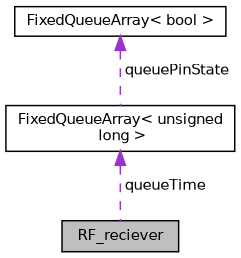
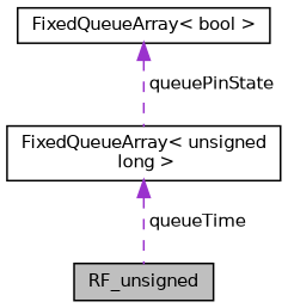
  digraph {
    node [color=black fillcolor=white fontname=Helvetica fontsize=10 shape=record style=filled]
    edge [color=darkorchid3 dir=back fontname=Helvetica fontsize=10 labelfontname=Helvetica labelfontsize=10 style=dashed]
-   n1 [fillcolor=grey75 fontcolor=black height=0.2 label=RF_reciever width=0.4]
+   n1 [fillcolor=grey75 fontcolor=black height=0.2 label=RF_unsigned width=0.4]
    n2 [height=0.2 label="FixedQueueArray\< unsigned\l long \>" width=0.4]
    n3 [height=0.2 label="FixedQueueArray\< bool \>" width=0.4]
    n2 -> n1 [label=" queueTime"]
    n3 -> n2 [label=" queuePinState"]
  }
